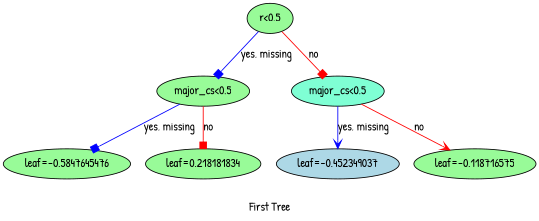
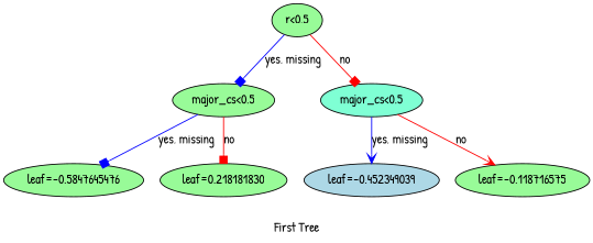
  digraph {
    fontname="Patrick Hand"
    label="First Tree"
    rankdir=TB
    node [fillcolor=palegreen fontname="Patrick Hand" style=filled]
    edge [arrowhead=box color="#0000FF" fontname="Patrick Hand"]
    n1 [label="r<0.5"]
    n2 [label="major_cs<0.5"]
    n3 [fillcolor=aquamarine label="major_cs<0.5"]
    n4 [label="leaf=-0.5847645476"]
-   n5 [label="leaf=0.218181834"]
-   n6 [fillcolor=lightblue label="leaf=-0.452349037"]
+   n5 [label="leaf=0.218181830"]
+   n6 [fillcolor=lightblue label="leaf=-0.452349039"]
    n7 [label="leaf=-0.118716575"]
    n1 -> n2 [label="yes, missing"]
    n1 -> n3 [color="#FF0000" label=no]
    n2 -> n4 [label="yes, missing"]
    n2 -> n5 [color="#FF0000" label=no]
    n3 -> n6 [arrowhead=vee label="yes, missing"]
    n3 -> n7 [arrowhead=vee color="#FF0000" label=no]
  }
